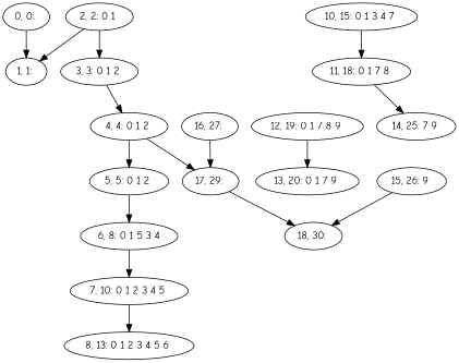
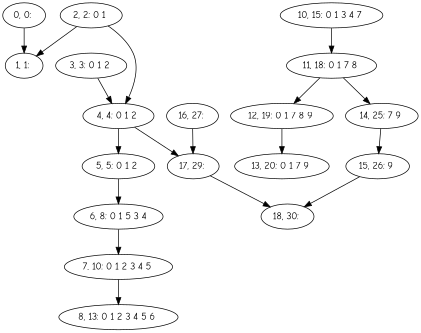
  digraph {
    fontname="Comic Neue"
    node [fontname="Comic Neue"]
    edge [fontname="Comic Neue"]
    n1 [label="0, 0: "]
    n2 [label="1, 1: "]
    n3 [label="2, 2: 0 1 "]
    n4 [label="3, 3: 0 1 2 "]
    n5 [label="4, 4: 0 1 2 "]
    n6 [label="5, 5: 0 1 2 "]
    n7 [label="17, 29: "]
    n8 [label="6, 8: 0 1 5 3 4"]
    n9 [label="7, 10: 0 1 2 3 4 5 "]
    n10 [label="18, 30: "]
    n11 [label="8, 13: 0 1 2 3 4 5 6 "]
    n12 [label="10, 15: 0 1 3 4 7 "]
    n13 [label="11, 18: 0 1 7 8 "]
    n14 [label="12, 19: 0 1 7 8 9 "]
    n15 [label="14, 25: 7 9 "]
    n16 [label="13, 20: 0 1 7 9 "]
    n17 [label="15, 26: 9 "]
    n18 [label="16, 27: "]
    n1 -> n2
    n3 -> n2
-   n3 -> n4
+   n3 -> n5
    n4 -> n5
    n5 -> n6
    n5 -> n7
    n6 -> n8
    n7 -> n10
    n8 -> n9
    n9 -> n11
    n12 -> n13
+   n13 -> n14
    n13 -> n15
    n14 -> n16
+   n15 -> n17
    n17 -> n10
    n18 -> n7
  }
